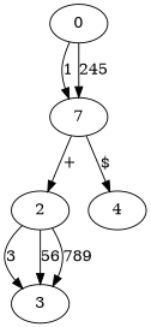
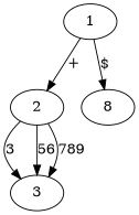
  digraph {
-   0
-   1 [label=7]
+   1
    2
-   4
+   4 [label=8]
    3
-   0 -> 1 [label=1]
-   0 -> 1 [label=245]
    1 -> 2 [label="+"]
    1 -> 4 [label="$"]
    2 -> 3 [label=3]
    2 -> 3 [label=56]
    2 -> 3 [label=789]
  }
